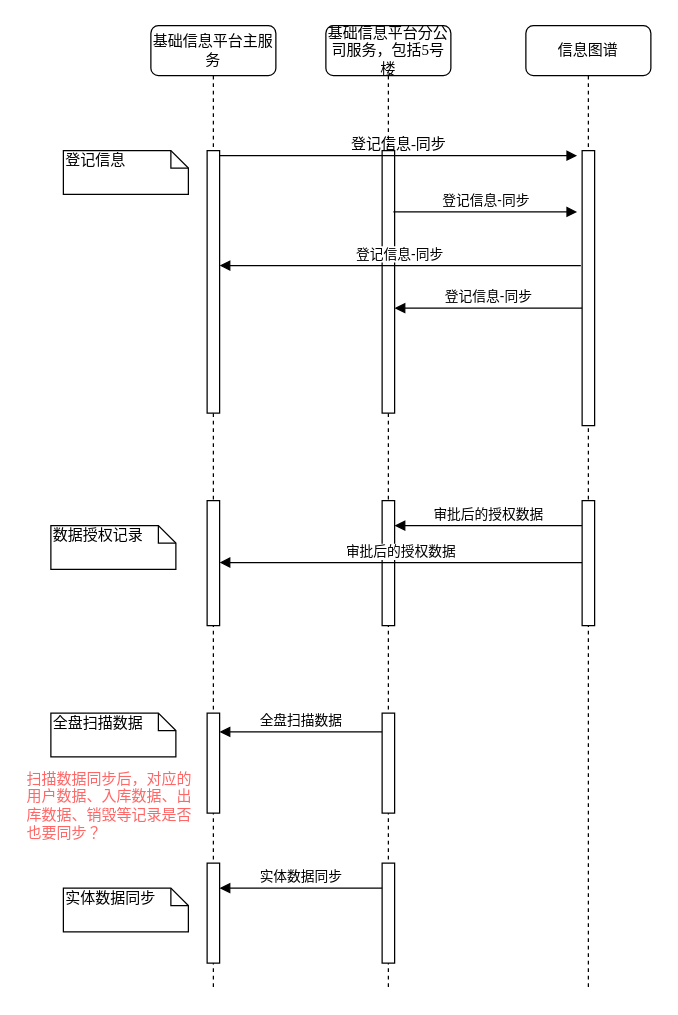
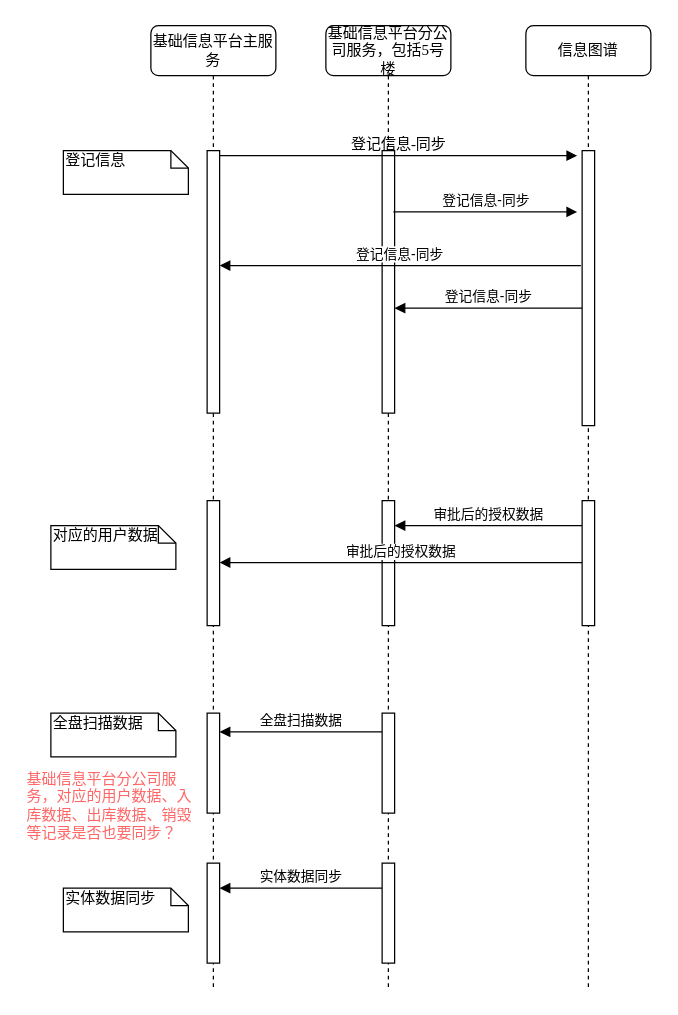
  <mxCell id="0" />
  <mxCell id="1" parent="0" />
  <mxCell id="2" value="基础信息平台分公司服务，包括5号楼" style="shape=umlLifeline;perimeter=lifelinePerimeter;whiteSpace=wrap;html=1;container=1;collapsible=0;recursiveResize=0;outlineConnect=0;rounded=1;shadow=0;comic=0;labelBackgroundColor=none;strokeWidth=1;fontFamily=Verdana;fontSize=12;align=center;" parent="1" vertex="1"><mxGeometry x="260" y="20" width="100" height="770" as="geometry" /></mxCell>
  <mxCell id="3" value="" style="html=1;points=[];perimeter=orthogonalPerimeter;rounded=0;shadow=0;comic=0;labelBackgroundColor=none;strokeWidth=1;fontFamily=Verdana;fontSize=12;align=center;" parent="2" vertex="1"><mxGeometry x="45" y="100" width="10" height="210" as="geometry" /></mxCell>
  <mxCell id="4" value="" style="html=1;points=[[0,0,0,0,5],[0,1,0,0,-5],[1,0,0,0,5],[1,1,0,0,-5]];perimeter=orthogonalPerimeter;outlineConnect=0;targetShapes=umlLifeline;portConstraint=eastwest;newEdgeStyle={&quot;curved&quot;:0,&quot;rounded&quot;:0};" vertex="1" parent="2"><mxGeometry x="45" y="380" width="10" height="100" as="geometry" /></mxCell>
  <mxCell id="5" value="审批后的授权数据" style="html=1;verticalAlign=bottom;endArrow=block;curved=0;rounded=0;exitX=0;exitY=0.573;exitDx=0;exitDy=0;exitPerimeter=0;entryX=1;entryY=0.6;entryDx=0;entryDy=0;entryPerimeter=0;" edge="1" parent="2"><mxGeometry width="80" relative="1" as="geometry"><mxPoint x="205" y="400" as="sourcePoint" /><mxPoint x="55" y="400" as="targetPoint" /><mxPoint as="offset" /></mxGeometry></mxCell>
  <mxCell id="6" value="审批后的授权数据" style="html=1;verticalAlign=bottom;endArrow=block;curved=0;rounded=0;exitX=0;exitY=0.573;exitDx=0;exitDy=0;exitPerimeter=0;" edge="1" parent="2" target="14"><mxGeometry width="80" relative="1" as="geometry"><mxPoint x="205" y="429.5" as="sourcePoint" /><mxPoint x="55" y="429.5" as="targetPoint" /><mxPoint as="offset" /></mxGeometry></mxCell>
  <mxCell id="7" value="" style="html=1;points=[[0,0,0,0,5],[0,1,0,0,-5],[1,0,0,0,5],[1,1,0,0,-5]];perimeter=orthogonalPerimeter;outlineConnect=0;targetShapes=umlLifeline;portConstraint=eastwest;newEdgeStyle={&quot;curved&quot;:0,&quot;rounded&quot;:0};" vertex="1" parent="2"><mxGeometry x="45" y="550" width="10" height="80" as="geometry" /></mxCell>
  <mxCell id="8" value="" style="html=1;points=[[0,0,0,0,5],[0,1,0,0,-5],[1,0,0,0,5],[1,1,0,0,-5]];perimeter=orthogonalPerimeter;outlineConnect=0;targetShapes=umlLifeline;portConstraint=eastwest;newEdgeStyle={&quot;curved&quot;:0,&quot;rounded&quot;:0};" vertex="1" parent="2"><mxGeometry x="45" y="670" width="10" height="80" as="geometry" /></mxCell>
  <mxCell id="9" value="信息图谱" style="shape=umlLifeline;perimeter=lifelinePerimeter;whiteSpace=wrap;html=1;container=1;collapsible=0;recursiveResize=0;outlineConnect=0;rounded=1;shadow=0;comic=0;labelBackgroundColor=none;strokeWidth=1;fontFamily=Verdana;fontSize=12;align=center;" parent="1" vertex="1"><mxGeometry x="420" y="20" width="100" height="770" as="geometry" /></mxCell>
  <mxCell id="10" value="" style="html=1;points=[];perimeter=orthogonalPerimeter;rounded=0;shadow=0;comic=0;labelBackgroundColor=none;strokeWidth=1;fontFamily=Verdana;fontSize=12;align=center;" parent="9" vertex="1"><mxGeometry x="45" y="100" width="10" height="220" as="geometry" /></mxCell>
  <mxCell id="11" value="" style="html=1;points=[[0,0,0,0,5],[0,1,0,0,-5],[1,0,0,0,5],[1,1,0,0,-5]];perimeter=orthogonalPerimeter;outlineConnect=0;targetShapes=umlLifeline;portConstraint=eastwest;newEdgeStyle={&quot;curved&quot;:0,&quot;rounded&quot;:0};" vertex="1" parent="9"><mxGeometry x="45" y="380" width="10" height="100" as="geometry" /></mxCell>
  <mxCell id="12" value="基础信息平台主服务" style="shape=umlLifeline;perimeter=lifelinePerimeter;whiteSpace=wrap;html=1;container=1;collapsible=0;recursiveResize=0;outlineConnect=0;rounded=1;shadow=0;comic=0;labelBackgroundColor=none;strokeWidth=1;fontFamily=Verdana;fontSize=12;align=center;" parent="1" vertex="1"><mxGeometry x="120" y="20" width="100" height="770" as="geometry" /></mxCell>
  <mxCell id="13" value="" style="html=1;points=[];perimeter=orthogonalPerimeter;rounded=0;shadow=0;comic=0;labelBackgroundColor=none;strokeWidth=1;fontFamily=Verdana;fontSize=12;align=center;" parent="12" vertex="1"><mxGeometry x="45" y="100" width="10" height="210" as="geometry" /></mxCell>
  <mxCell id="14" value="" style="html=1;points=[[0,0,0,0,5],[0,1,0,0,-5],[1,0,0,0,5],[1,1,0,0,-5]];perimeter=orthogonalPerimeter;outlineConnect=0;targetShapes=umlLifeline;portConstraint=eastwest;newEdgeStyle={&quot;curved&quot;:0,&quot;rounded&quot;:0};" vertex="1" parent="12"><mxGeometry x="45" y="380" width="10" height="100" as="geometry" /></mxCell>
  <mxCell id="15" value="" style="html=1;points=[[0,0,0,0,5],[0,1,0,0,-5],[1,0,0,0,5],[1,1,0,0,-5]];perimeter=orthogonalPerimeter;outlineConnect=0;targetShapes=umlLifeline;portConstraint=eastwest;newEdgeStyle={&quot;curved&quot;:0,&quot;rounded&quot;:0};" vertex="1" parent="12"><mxGeometry x="45" y="550" width="10" height="80" as="geometry" /></mxCell>
- <mxCell id="16" value="扫描数据同步后，对应的用户数据、入库数据、出库数据、销毁等记录是否也要同步？" style="text;strokeColor=none;fillColor=none;spacing=1;spacingTop=0;whiteSpace=wrap;overflow=hidden;rounded=0;fontColor=#FF6666;html=1;" vertex="1" parent="12"><mxGeometry x="-100" y="590" width="140" height="70" as="geometry" /></mxCell>
+ <mxCell id="16" value="基础信息平台分公司服务，对应的用户数据、入库数据、出库数据、销毁等记录是否也要同步？" style="text;strokeColor=none;fillColor=none;spacing=1;spacingTop=0;whiteSpace=wrap;overflow=hidden;rounded=0;fontColor=#FF6666;html=1;" vertex="1" parent="12"><mxGeometry x="-100" y="590" width="140" height="70" as="geometry" /></mxCell>
  <mxCell id="17" value="" style="html=1;points=[[0,0,0,0,5],[0,1,0,0,-5],[1,0,0,0,5],[1,1,0,0,-5]];perimeter=orthogonalPerimeter;outlineConnect=0;targetShapes=umlLifeline;portConstraint=eastwest;newEdgeStyle={&quot;curved&quot;:0,&quot;rounded&quot;:0};" vertex="1" parent="12"><mxGeometry x="45" y="670" width="10" height="80" as="geometry" /></mxCell>
  <mxCell id="18" value="实体数据同步" style="html=1;verticalAlign=bottom;endArrow=block;curved=0;rounded=0;" edge="1" parent="12"><mxGeometry width="80" relative="1" as="geometry"><mxPoint x="185" y="690" as="sourcePoint" /><mxPoint x="55" y="690" as="targetPoint" /><mxPoint as="offset" /></mxGeometry></mxCell>
  <mxCell id="19" value="登记信息-同步" style="html=1;verticalAlign=bottom;endArrow=block;labelBackgroundColor=none;fontFamily=Verdana;fontSize=12;edgeStyle=elbowEdgeStyle;elbow=vertical;entryX=-0.4;entryY=0.018;entryDx=0;entryDy=0;entryPerimeter=0;" parent="1" source="13" target="10" edge="1"><mxGeometry relative="1" as="geometry"><mxPoint x="240" y="130" as="sourcePoint" /><mxPoint x="280" y="120" as="targetPoint" /></mxGeometry></mxCell>
  <mxCell id="20" value="登记信息" style="shape=note;whiteSpace=wrap;html=1;size=14;verticalAlign=top;align=left;spacingTop=-6;rounded=0;shadow=0;comic=0;labelBackgroundColor=none;strokeWidth=1;fontFamily=Verdana;fontSize=12" parent="1" vertex="1"><mxGeometry x="50" y="120" width="100" height="35" as="geometry" /></mxCell>
  <mxCell id="21" value="登记信息-同步" style="html=1;verticalAlign=bottom;endArrow=block;curved=0;rounded=0;exitX=0.8;exitY=0.233;exitDx=0;exitDy=0;exitPerimeter=0;" edge="1" parent="1"><mxGeometry x="-0.0" width="80" relative="1" as="geometry"><mxPoint x="314" y="168.93" as="sourcePoint" /><mxPoint x="461" y="169" as="targetPoint" /><mxPoint as="offset" /></mxGeometry></mxCell>
  <mxCell id="22" value="登记信息-同步" style="html=1;verticalAlign=bottom;endArrow=block;curved=0;rounded=0;exitX=-0.1;exitY=0.418;exitDx=0;exitDy=0;exitPerimeter=0;" edge="1" parent="1" source="10" target="13"><mxGeometry width="80" relative="1" as="geometry"><mxPoint x="550" y="220" as="sourcePoint" /><mxPoint x="630" y="220" as="targetPoint" /></mxGeometry></mxCell>
  <mxCell id="23" value="登记信息-同步" style="html=1;verticalAlign=bottom;endArrow=block;curved=0;rounded=0;exitX=0;exitY=0.573;exitDx=0;exitDy=0;exitPerimeter=0;entryX=1;entryY=0.6;entryDx=0;entryDy=0;entryPerimeter=0;" edge="1" parent="1" source="10" target="3"><mxGeometry width="80" relative="1" as="geometry"><mxPoint x="460" y="244" as="sourcePoint" /><mxPoint x="185" y="244" as="targetPoint" /></mxGeometry></mxCell>
- <mxCell id="24" value="数据授权记录" style="shape=note;whiteSpace=wrap;html=1;size=14;verticalAlign=top;align=left;spacingTop=-6;rounded=0;shadow=0;comic=0;labelBackgroundColor=none;strokeWidth=1;fontFamily=Verdana;fontSize=12" vertex="1" parent="1"><mxGeometry x="40" y="420" width="100" height="35" as="geometry" /></mxCell>
+ <mxCell id="24" value="对应的用户数据" style="shape=note;whiteSpace=wrap;html=1;size=14;verticalAlign=top;align=left;spacingTop=-6;rounded=0;shadow=0;comic=0;labelBackgroundColor=none;strokeWidth=1;fontFamily=Verdana;fontSize=12" vertex="1" parent="1"><mxGeometry x="40" y="420" width="100" height="35" as="geometry" /></mxCell>
  <mxCell id="25" value="全盘扫描数据" style="shape=note;whiteSpace=wrap;html=1;size=14;verticalAlign=top;align=left;spacingTop=-6;rounded=0;shadow=0;comic=0;labelBackgroundColor=none;strokeWidth=1;fontFamily=Verdana;fontSize=12" vertex="1" parent="1"><mxGeometry x="40" y="570" width="100" height="35" as="geometry" /></mxCell>
  <mxCell id="26" value="全盘扫描数据" style="html=1;verticalAlign=bottom;endArrow=block;curved=0;rounded=0;" edge="1" parent="1"><mxGeometry width="80" relative="1" as="geometry"><mxPoint x="305" y="585" as="sourcePoint" /><mxPoint x="175" y="585" as="targetPoint" /><mxPoint as="offset" /></mxGeometry></mxCell>
  <mxCell id="27" value="实体数据同步" style="shape=note;whiteSpace=wrap;html=1;size=14;verticalAlign=top;align=left;spacingTop=-6;rounded=0;shadow=0;comic=0;labelBackgroundColor=none;strokeWidth=1;fontFamily=Verdana;fontSize=12" vertex="1" parent="1"><mxGeometry x="50" y="710" width="100" height="35" as="geometry" /></mxCell>
